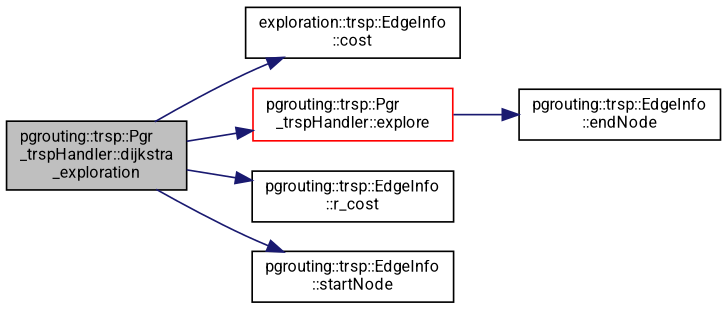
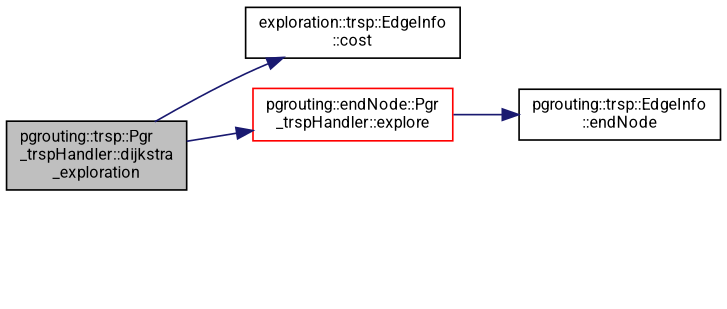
  digraph {
    fontname=Roboto
    rankdir=LR
    node [color=black fillcolor=white fontname=Roboto fontsize=10 shape=record style=filled]
    edge [color=midnightblue fontname=Roboto fontsize=10 labelfontname=Helvetica labelfontsize=10 style=solid]
    n1 [fillcolor=grey75 fontcolor=black height=0.2 label="pgrouting::trsp::Pgr\l_trspHandler::dijkstra\l_exploration" width=0.4]
    n2 [height=0.2 label="exploration::trsp::EdgeInfo\l::cost" width=0.4]
-   n3 [color=red height=0.2 label="pgrouting::trsp::Pgr\l_trspHandler::explore" width=0.4]
-   n4 [height=0.2 label="pgrouting::trsp::EdgeInfo\l::r_cost" width=0.4]
-   n5 [height=0.2 label="pgrouting::trsp::EdgeInfo\l::startNode" width=0.4]
+   n3 [color=red height=0.2 label="pgrouting::endNode::Pgr\l_trspHandler::explore" width=0.4]
    n6 [height=0.2 label="pgrouting::trsp::EdgeInfo\l::endNode" width=0.4]
    n1 -> n2
    n1 -> n3
-   n1 -> n4
-   n1 -> n5
    n3 -> n6
  }
